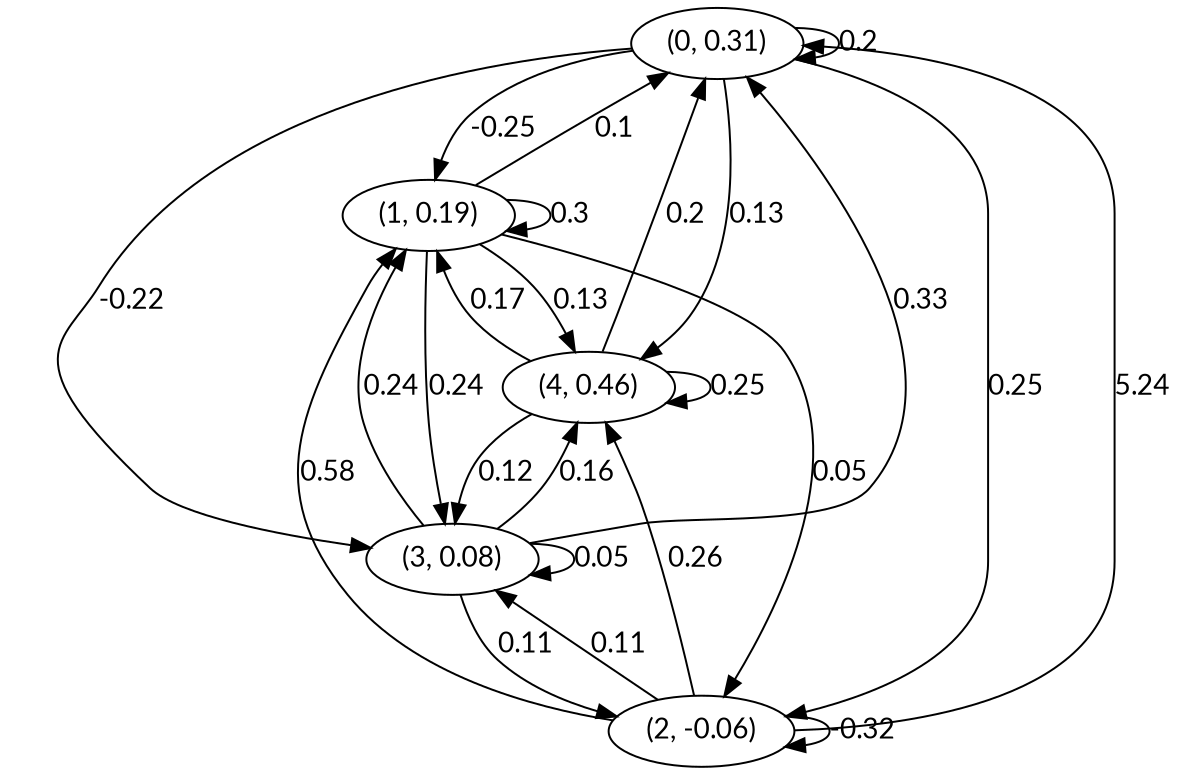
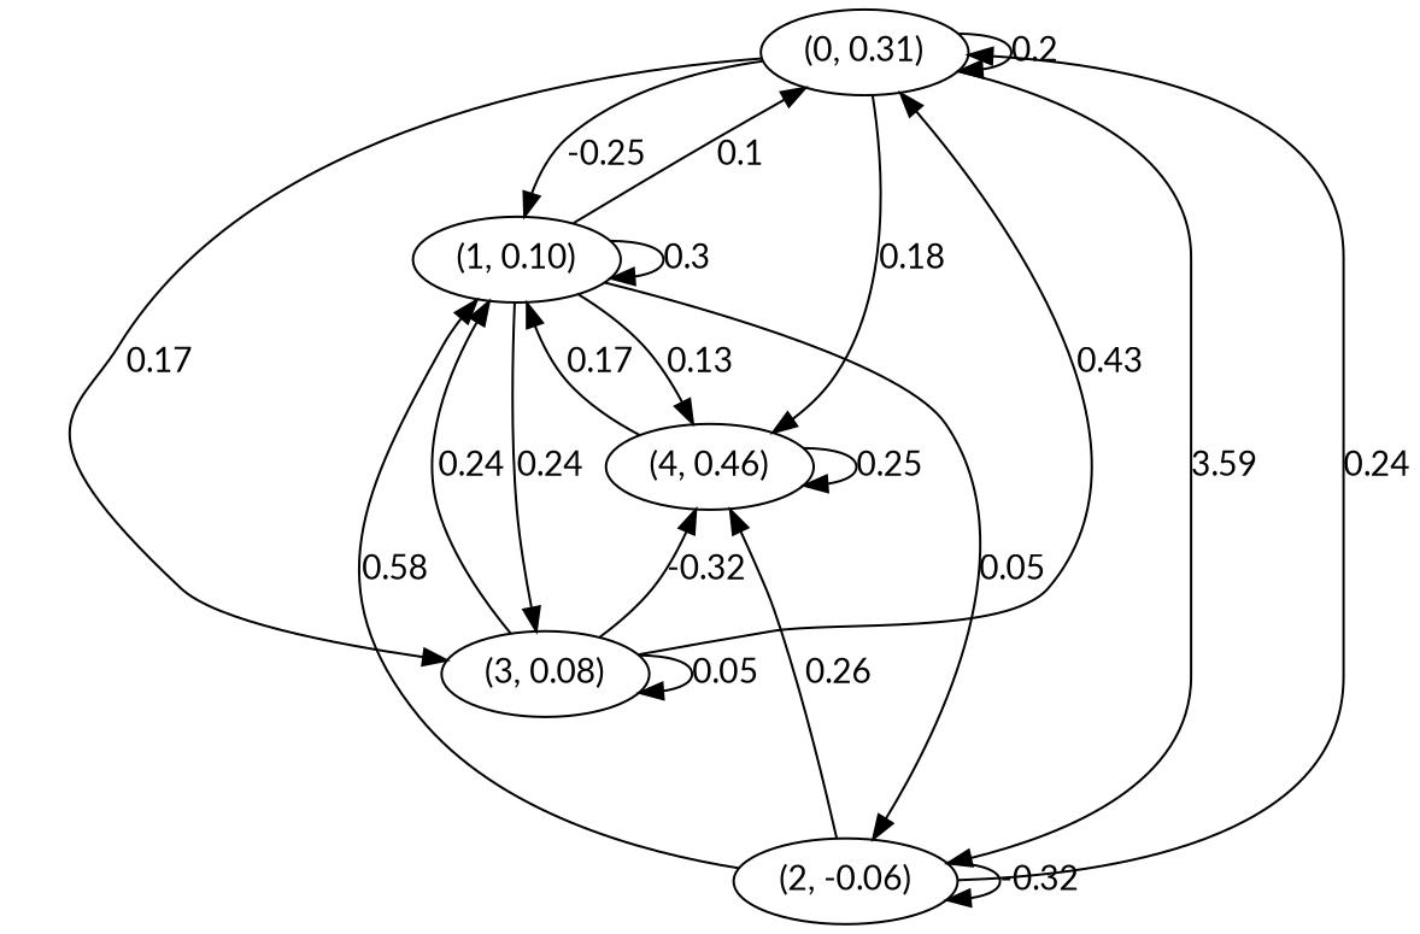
  digraph {
    fontname=Lato
    node [fontname=Lato]
    edge [fontname=Lato]
    n1 [label="(0, 0.31)"]
-   n2 [label="(1, 0.19)"]
+   n2 [label="(1, 0.10)"]
    n3 [label="(2, -0.06)"]
    n4 [label="(3, 0.08)"]
    n5 [label="(4, 0.46)"]
    n1 -> n1 [label=0.2]
    n1 -> n2 [label=-0.25]
-   n1 -> n3 [label=0.25]
-   n1 -> n4 [label=-0.22]
-   n1 -> n5 [label=0.13]
+   n1 -> n3 [label=3.59]
+   n1 -> n4 [label=0.17]
+   n1 -> n5 [label=0.18]
    n2 -> n1 [label=0.1]
    n2 -> n2 [label=0.3]
    n2 -> n3 [label=0.05]
    n2 -> n4 [label=0.24]
    n2 -> n5 [label=0.13]
-   n3 -> n1 [label=5.24]
+   n3 -> n1 [label=0.24]
    n3 -> n2 [label=0.58]
    n3 -> n3 [label=-0.32]
-   n3 -> n4 [label=0.11]
    n3 -> n5 [label=0.26]
-   n4 -> n1 [label=0.33]
+   n4 -> n1 [label=0.43]
    n4 -> n2 [label=0.24]
-   n4 -> n3 [label=0.11]
    n4 -> n4 [label=0.05]
-   n4 -> n5 [label=0.16]
-   n5 -> n1 [label=0.2]
+   n4 -> n5 [label=-0.32]
    n5 -> n2 [label=0.17]
-   n5 -> n4 [label=0.12]
    n5 -> n5 [label=0.25]
  }
